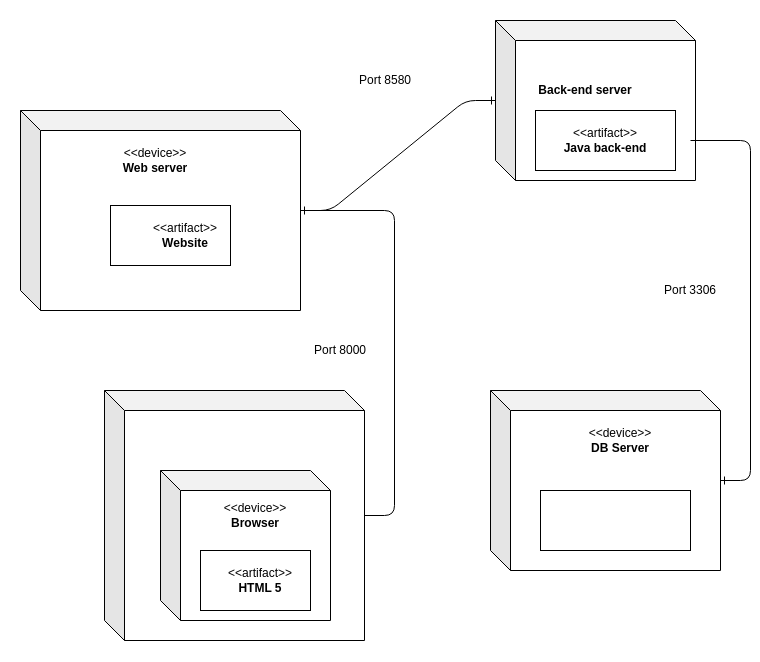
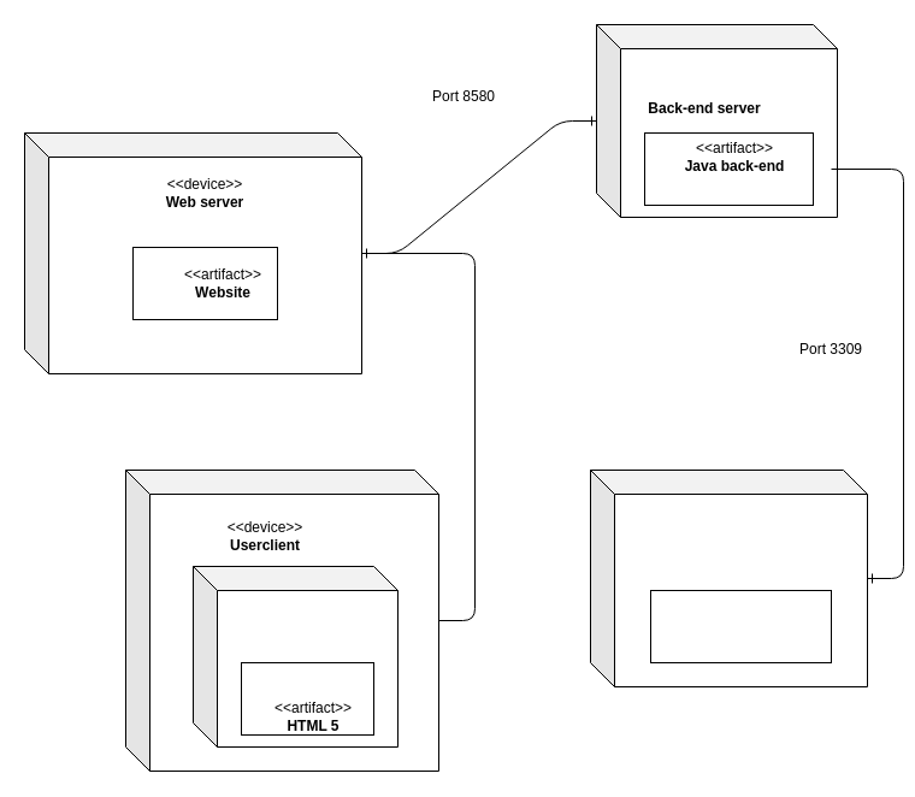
  <mxCell id="0" />
  <mxCell id="1" parent="0" />
  <mxCell id="2" value="" style="shape=cube;whiteSpace=wrap;html=1;boundedLbl=1;backgroundOutline=1;darkOpacity=0.05;darkOpacity2=0.1;" vertex="1" parent="1"><mxGeometry x="20" y="110" width="280" height="200" as="geometry" /></mxCell>
- <mxCell id="3" value="&amp;lt;&amp;lt;device&amp;gt;&amp;gt;&lt;br&gt;&lt;b&gt;Web server&lt;/b&gt;" style="text;html=1;strokeColor=none;fillColor=none;align=center;verticalAlign=middle;whiteSpace=wrap;rounded=0;" vertex="1" parent="1"><mxGeometry x="115" y="150" width="80" height="20" as="geometry" /></mxCell>
+ <mxCell id="3" value="&amp;lt;&amp;lt;device&amp;gt;&amp;gt;&lt;br&gt;&lt;b&gt;Web server&lt;/b&gt;" style="text;html=1;strokeColor=none;fillColor=none;align=center;verticalAlign=middle;whiteSpace=wrap;rounded=0;" vertex="1" parent="1"><mxGeometry x="130" y="150" width="80" height="20" as="geometry" /></mxCell>
  <mxCell id="4" value="" style="rounded=0;whiteSpace=wrap;html=1;" vertex="1" parent="1"><mxGeometry x="110" y="205" width="120" height="60" as="geometry" /></mxCell>
  <mxCell id="5" value="&amp;lt;&amp;lt;artifact&amp;gt;&amp;gt;&lt;br&gt;&lt;b&gt;Website&lt;/b&gt;" style="text;html=1;strokeColor=none;fillColor=none;align=center;verticalAlign=middle;whiteSpace=wrap;rounded=0;" vertex="1" parent="1"><mxGeometry x="155" y="215" width="60" height="40" as="geometry" /></mxCell>
  <mxCell id="6" value="" style="shape=cube;whiteSpace=wrap;html=1;boundedLbl=1;backgroundOutline=1;darkOpacity=0.05;darkOpacity2=0.1;" vertex="1" parent="1"><mxGeometry x="104" y="390" width="260" height="250" as="geometry" /></mxCell>
+ <mxCell id="7" value="&amp;lt;&amp;lt;device&amp;gt;&amp;gt;&lt;br&gt;&lt;b&gt;Userclient&lt;/b&gt;" style="text;html=1;strokeColor=none;fillColor=none;align=center;verticalAlign=middle;whiteSpace=wrap;rounded=0;" vertex="1" parent="1"><mxGeometry x="190" y="430" width="60" height="30" as="geometry" /></mxCell>
  <mxCell id="8" value="" style="shape=cube;whiteSpace=wrap;html=1;boundedLbl=1;backgroundOutline=1;darkOpacity=0.05;darkOpacity2=0.1;" vertex="1" parent="1"><mxGeometry x="160" y="470" width="170" height="150" as="geometry" /></mxCell>
- <mxCell id="9" value="&amp;lt;&amp;lt;device&amp;gt;&amp;gt;&lt;br&gt;&lt;b&gt;Browser&lt;/b&gt;" style="text;html=1;strokeColor=none;fillColor=none;align=center;verticalAlign=middle;whiteSpace=wrap;rounded=0;" vertex="1" parent="1"><mxGeometry x="225" y="500" width="60" height="30" as="geometry" /></mxCell>
  <mxCell id="10" value="" style="rounded=0;whiteSpace=wrap;html=1;" vertex="1" parent="1"><mxGeometry x="200" y="550" width="110" height="60" as="geometry" /></mxCell>
- <mxCell id="11" value="&amp;lt;&amp;lt;artifact&amp;gt;&amp;gt;&lt;br&gt;&lt;b&gt;HTML 5&lt;/b&gt;" style="text;html=1;strokeColor=none;fillColor=none;align=center;verticalAlign=middle;whiteSpace=wrap;rounded=0;" vertex="1" parent="1"><mxGeometry x="225" y="570" width="70" height="20" as="geometry" /></mxCell>
+ <mxCell id="11" value="&amp;lt;&amp;lt;artifact&amp;gt;&amp;gt;&lt;br&gt;&lt;b&gt;HTML 5&lt;/b&gt;" style="text;html=1;strokeColor=none;fillColor=none;align=center;verticalAlign=middle;whiteSpace=wrap;rounded=0;" vertex="1" parent="1"><mxGeometry x="225" y="585" width="70" height="20" as="geometry" /></mxCell>
  <mxCell id="12" value="" style="edgeStyle=entityRelationEdgeStyle;fontSize=12;html=1;endArrow=ERone;endFill=1;" edge="1" parent="1" source="6" target="2"><mxGeometry width="100" height="100" relative="1" as="geometry"><mxPoint x="310" y="380" as="sourcePoint" /><mxPoint x="410" y="280" as="targetPoint" /></mxGeometry></mxCell>
- <mxCell id="13" value="Port 8000" style="text;html=1;strokeColor=none;fillColor=none;align=center;verticalAlign=middle;whiteSpace=wrap;rounded=0;" vertex="1" parent="1"><mxGeometry x="310" y="340" width="60" height="20" as="geometry" /></mxCell>
  <mxCell id="14" value="" style="shape=cube;whiteSpace=wrap;html=1;boundedLbl=1;backgroundOutline=1;darkOpacity=0.05;darkOpacity2=0.1;" vertex="1" parent="1"><mxGeometry x="495" y="20" width="200" height="160" as="geometry" /></mxCell>
  <mxCell id="15" value="&lt;b&gt;Back-end server&lt;/b&gt;" style="text;html=1;strokeColor=none;fillColor=none;align=center;verticalAlign=middle;whiteSpace=wrap;rounded=0;" vertex="1" parent="1"><mxGeometry x="520" y="80" width="130" height="20" as="geometry" /></mxCell>
  <mxCell id="16" value="" style="rounded=0;whiteSpace=wrap;html=1;" vertex="1" parent="1"><mxGeometry x="535" y="110" width="140" height="60" as="geometry" /></mxCell>
- <mxCell id="17" value="&amp;lt;&amp;lt;artifact&amp;gt;&amp;gt;&lt;br&gt;&lt;b&gt;Java back-end&lt;/b&gt;" style="text;html=1;strokeColor=none;fillColor=none;align=center;verticalAlign=middle;whiteSpace=wrap;rounded=0;" vertex="1" parent="1"><mxGeometry x="560" y="122.5" width="90" height="35" as="geometry" /></mxCell>
+ <mxCell id="17" value="&amp;lt;&amp;lt;artifact&amp;gt;&amp;gt;&lt;br&gt;&lt;b&gt;Java back-end&lt;/b&gt;" style="text;html=1;strokeColor=none;fillColor=none;align=center;verticalAlign=middle;whiteSpace=wrap;rounded=0;" vertex="1" parent="1"><mxGeometry x="565" y="112.5" width="90" height="35" as="geometry" /></mxCell>
  <mxCell id="18" value="" style="shape=cube;whiteSpace=wrap;html=1;boundedLbl=1;backgroundOutline=1;darkOpacity=0.05;darkOpacity2=0.1;" vertex="1" parent="1"><mxGeometry x="490" y="390" width="230" height="180" as="geometry" /></mxCell>
- <mxCell id="19" value="&amp;lt;&amp;lt;device&amp;gt;&amp;gt;&lt;br&gt;&lt;b&gt;DB Server&lt;/b&gt;" style="text;html=1;strokeColor=none;fillColor=none;align=center;verticalAlign=middle;whiteSpace=wrap;rounded=0;" vertex="1" parent="1"><mxGeometry x="580" y="430" width="80" height="20" as="geometry" /></mxCell>
  <mxCell id="20" value="" style="rounded=0;whiteSpace=wrap;html=1;" vertex="1" parent="1"><mxGeometry x="540" y="490" width="150" height="60" as="geometry" /></mxCell>
  <mxCell id="21" value="" style="edgeStyle=entityRelationEdgeStyle;fontSize=12;html=1;endArrow=ERone;endFill=1;" edge="1" parent="1" source="2" target="14"><mxGeometry width="100" height="100" relative="1" as="geometry"><mxPoint x="310" y="340" as="sourcePoint" /><mxPoint x="410" y="240" as="targetPoint" /></mxGeometry></mxCell>
  <mxCell id="22" value="" style="edgeStyle=entityRelationEdgeStyle;fontSize=12;html=1;endArrow=ERone;endFill=1;" edge="1" parent="1" target="18"><mxGeometry width="100" height="100" relative="1" as="geometry"><mxPoint x="690" y="140" as="sourcePoint" /><mxPoint x="410" y="240" as="targetPoint" /></mxGeometry></mxCell>
  <mxCell id="23" value="Port 8580" style="text;html=1;strokeColor=none;fillColor=none;align=center;verticalAlign=middle;whiteSpace=wrap;rounded=0;" vertex="1" parent="1"><mxGeometry x="350" y="70" width="70" height="20" as="geometry" /></mxCell>
- <mxCell id="24" value="Port 3306" style="text;html=1;strokeColor=none;fillColor=none;align=center;verticalAlign=middle;whiteSpace=wrap;rounded=0;" vertex="1" parent="1"><mxGeometry x="660" y="280" width="60" height="20" as="geometry" /></mxCell>
+ <mxCell id="24" value="Port 3309" style="text;html=1;strokeColor=none;fillColor=none;align=center;verticalAlign=middle;whiteSpace=wrap;rounded=0;" vertex="1" parent="1"><mxGeometry x="660" y="280" width="60" height="20" as="geometry" /></mxCell>
